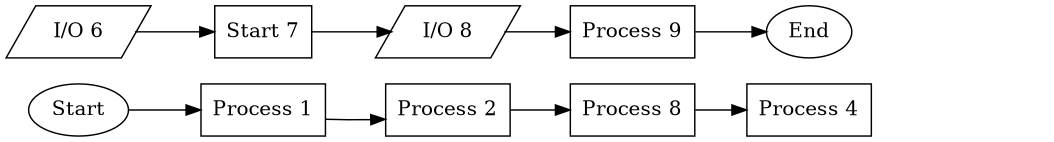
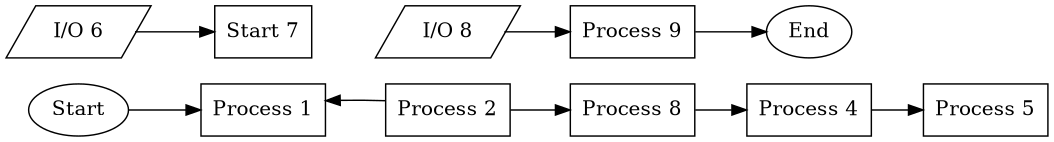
  digraph {
    rankdir=LR
    node [shape=box]
    n1 [label=Start shape=oval]
    n2 [label="Process 1"]
    n3 [label="Process 2"]
    n4 [label="Process 8"]
    n5 [label="Process 4"]
+   n6 [label="Process 5"]
    n7 [label="I/O 6" shape=parallelogram]
    n8 [label="Start 7"]
    n9 [label="I/O 8" shape=parallelogram]
    n10 [label="Process 9"]
    n11 [label=End shape=oval]
    n1 -> n2
-   n2 -> n3
+   n3 -> n2
    n3 -> n4
    n4 -> n5
+   n5 -> n6
    n7 -> n8
-   n8 -> n9
    n9 -> n10
    n10 -> n11
  }
